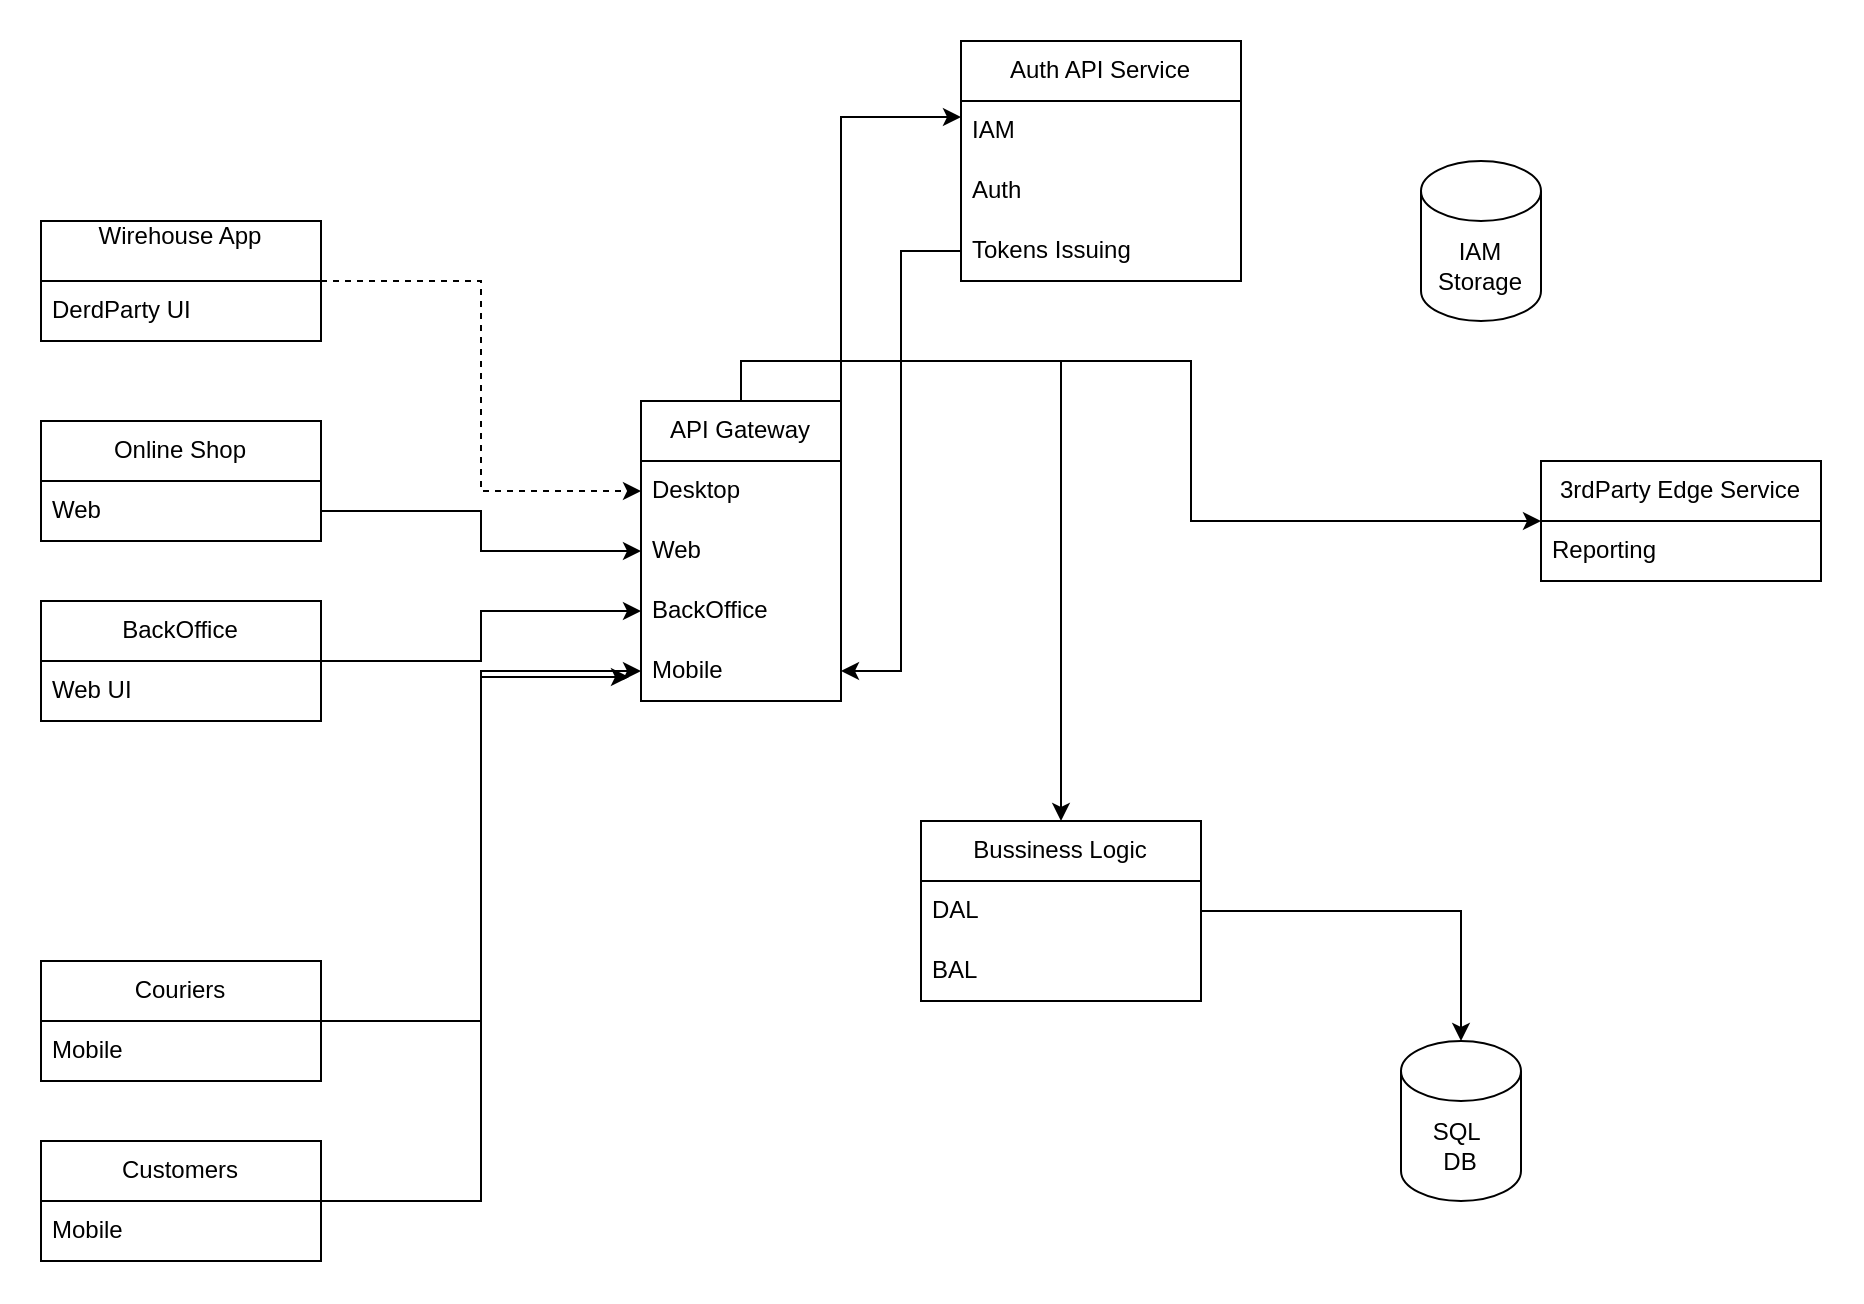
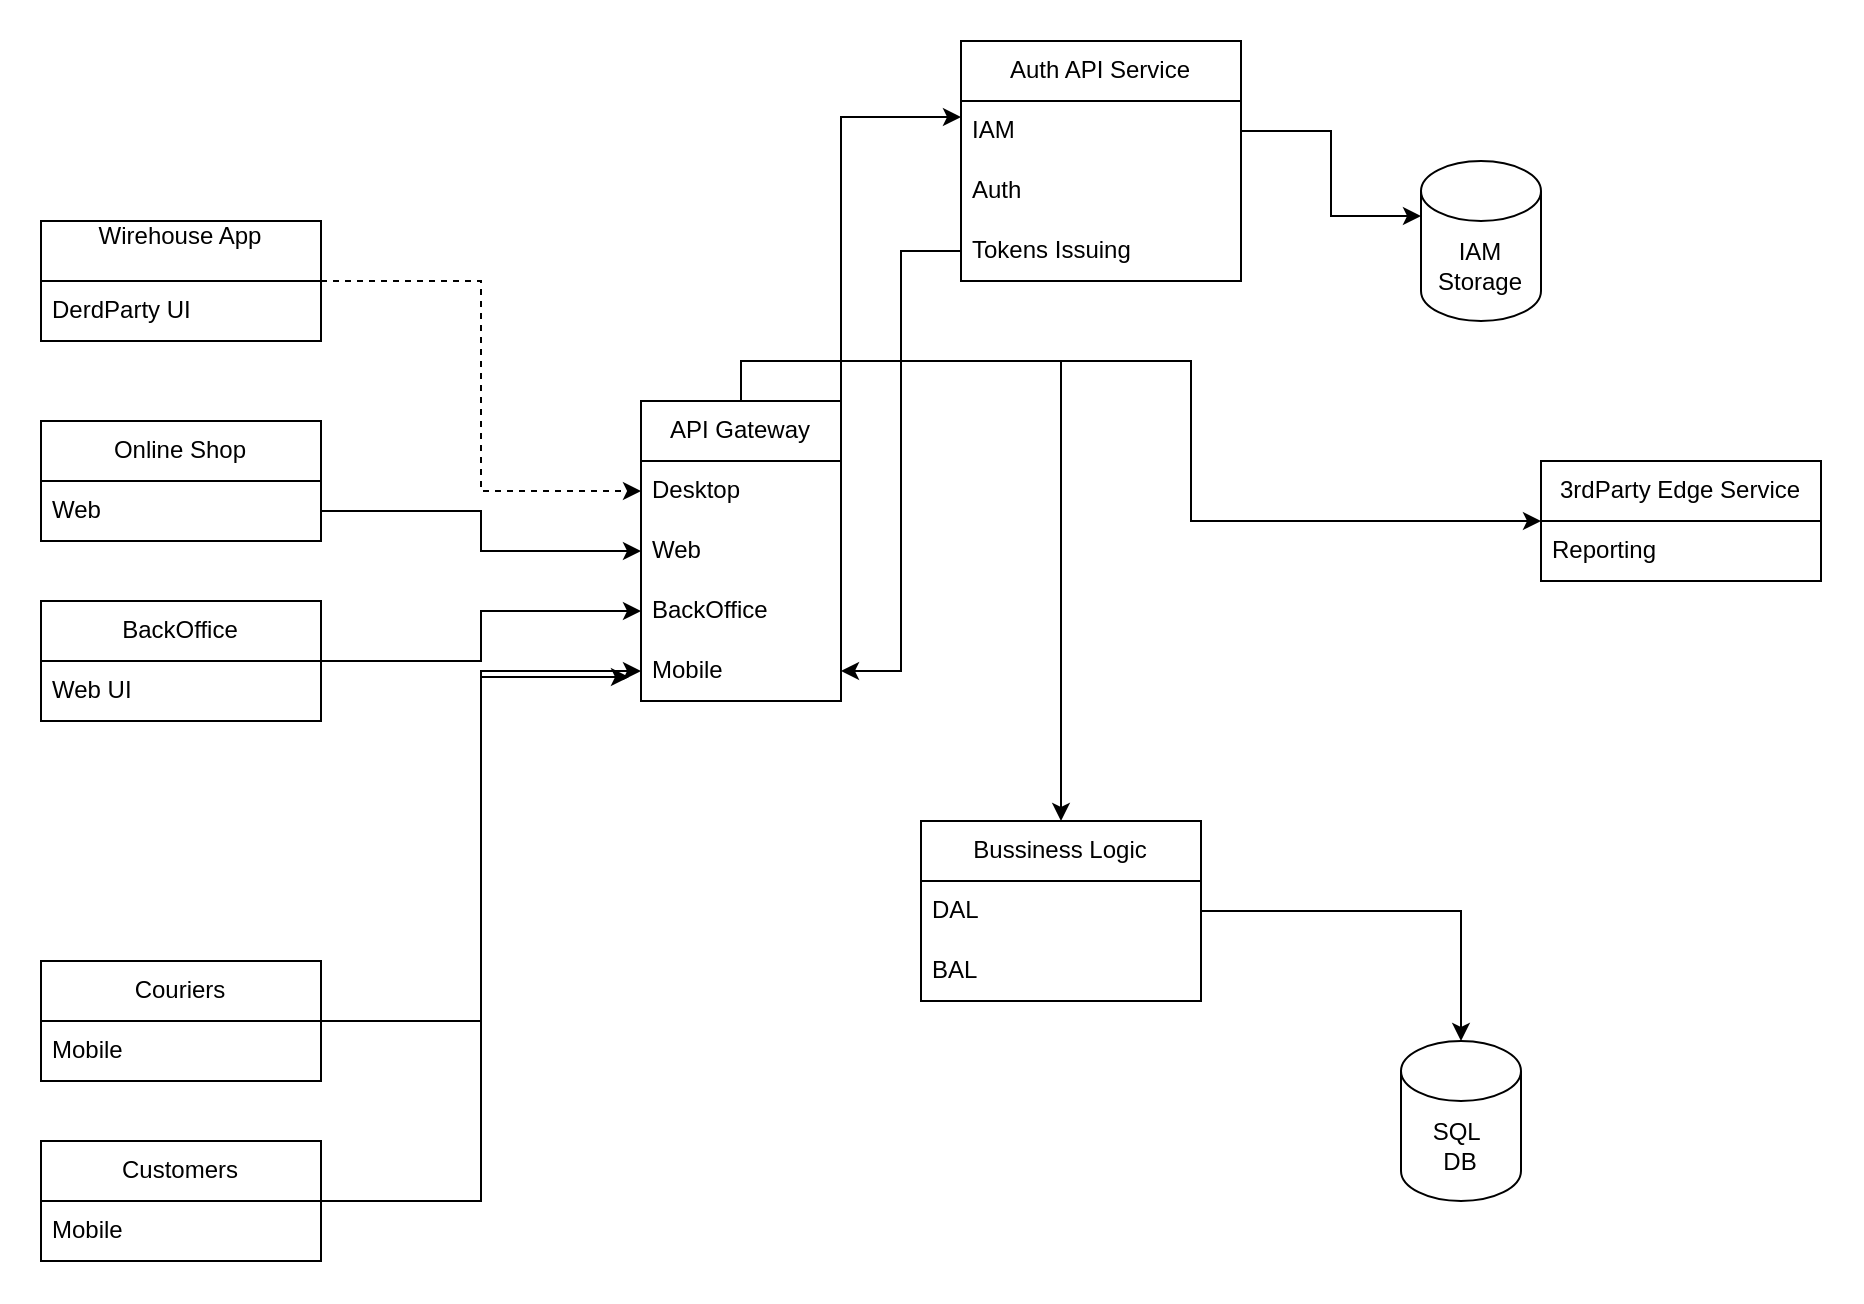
  <mxCell id="0" />
  <mxCell id="1" parent="0" />
  <mxCell id="2" value="IAM Storage" style="shape=cylinder3;whiteSpace=wrap;html=1;boundedLbl=1;backgroundOutline=1;size=15;" vertex="1" parent="1"><mxGeometry x="710" y="80" width="60" height="80" as="geometry" /></mxCell>
  <mxCell id="3" style="edgeStyle=orthogonalEdgeStyle;rounded=0;orthogonalLoop=1;jettySize=auto;html=1;exitX=1;exitY=0.5;exitDx=0;exitDy=0;entryX=0;entryY=0.5;entryDx=0;entryDy=0;dashed=1;" edge="1" parent="1" source="4" target="19"><mxGeometry relative="1" as="geometry" /></mxCell>
  <mxCell id="4" value="Wirehouse App&lt;div&gt;&lt;br&gt;&lt;/div&gt;" style="swimlane;fontStyle=0;childLayout=stackLayout;horizontal=1;startSize=30;horizontalStack=0;resizeParent=1;resizeParentMax=0;resizeLast=0;collapsible=1;marginBottom=0;whiteSpace=wrap;html=1;" vertex="1" parent="1"><mxGeometry x="20" y="110" width="140" height="60" as="geometry" /></mxCell>
  <mxCell id="5" value="De&lt;span style=&quot;background-color: initial;&quot;&gt;rdParty UI&lt;/span&gt;" style="text;strokeColor=none;fillColor=none;align=left;verticalAlign=middle;spacingLeft=4;spacingRight=4;overflow=hidden;points=[[0,0.5],[1,0.5]];portConstraint=eastwest;rotatable=0;whiteSpace=wrap;html=1;" vertex="1" parent="4"><mxGeometry y="30" width="140" height="30" as="geometry" /></mxCell>
  <mxCell id="6" value="Auth API Service" style="swimlane;fontStyle=0;childLayout=stackLayout;horizontal=1;startSize=30;horizontalStack=0;resizeParent=1;resizeParentMax=0;resizeLast=0;collapsible=1;marginBottom=0;whiteSpace=wrap;html=1;" vertex="1" parent="1"><mxGeometry x="480" y="20" width="140" height="120" as="geometry" /></mxCell>
  <mxCell id="7" value="IAM" style="text;strokeColor=none;fillColor=none;align=left;verticalAlign=middle;spacingLeft=4;spacingRight=4;overflow=hidden;points=[[0,0.5],[1,0.5]];portConstraint=eastwest;rotatable=0;whiteSpace=wrap;html=1;" vertex="1" parent="6"><mxGeometry y="30" width="140" height="30" as="geometry" /></mxCell>
  <mxCell id="8" value="Auth" style="text;strokeColor=none;fillColor=none;align=left;verticalAlign=middle;spacingLeft=4;spacingRight=4;overflow=hidden;points=[[0,0.5],[1,0.5]];portConstraint=eastwest;rotatable=0;whiteSpace=wrap;html=1;" vertex="1" parent="6"><mxGeometry y="60" width="140" height="30" as="geometry" /></mxCell>
  <mxCell id="9" value="Tokens Issuing" style="text;strokeColor=none;fillColor=none;align=left;verticalAlign=middle;spacingLeft=4;spacingRight=4;overflow=hidden;points=[[0,0.5],[1,0.5]];portConstraint=eastwest;rotatable=0;whiteSpace=wrap;html=1;" vertex="1" parent="6"><mxGeometry y="90" width="140" height="30" as="geometry" /></mxCell>
  <mxCell id="10" value="SQL&amp;nbsp;&lt;div&gt;DB&lt;/div&gt;" style="shape=cylinder3;whiteSpace=wrap;html=1;boundedLbl=1;backgroundOutline=1;size=15;" vertex="1" parent="1"><mxGeometry x="700" y="520" width="60" height="80" as="geometry" /></mxCell>
  <mxCell id="11" value="3rdParty Edge Service" style="swimlane;fontStyle=0;childLayout=stackLayout;horizontal=1;startSize=30;horizontalStack=0;resizeParent=1;resizeParentMax=0;resizeLast=0;collapsible=1;marginBottom=0;whiteSpace=wrap;html=1;" vertex="1" parent="1"><mxGeometry x="770" y="230" width="140" height="60" as="geometry" /></mxCell>
  <mxCell id="12" value="Reporting" style="text;strokeColor=none;fillColor=none;align=left;verticalAlign=middle;spacingLeft=4;spacingRight=4;overflow=hidden;points=[[0,0.5],[1,0.5]];portConstraint=eastwest;rotatable=0;whiteSpace=wrap;html=1;" vertex="1" parent="11"><mxGeometry y="30" width="140" height="30" as="geometry" /></mxCell>
  <mxCell id="13" value="Bussiness Logic" style="swimlane;fontStyle=0;childLayout=stackLayout;horizontal=1;startSize=30;horizontalStack=0;resizeParent=1;resizeParentMax=0;resizeLast=0;collapsible=1;marginBottom=0;whiteSpace=wrap;html=1;" vertex="1" parent="1"><mxGeometry x="460" y="410" width="140" height="90" as="geometry" /></mxCell>
  <mxCell id="14" value="DAL" style="text;strokeColor=none;fillColor=none;align=left;verticalAlign=middle;spacingLeft=4;spacingRight=4;overflow=hidden;points=[[0,0.5],[1,0.5]];portConstraint=eastwest;rotatable=0;whiteSpace=wrap;html=1;" vertex="1" parent="13"><mxGeometry y="30" width="140" height="30" as="geometry" /></mxCell>
  <mxCell id="15" value="BAL" style="text;strokeColor=none;fillColor=none;align=left;verticalAlign=middle;spacingLeft=4;spacingRight=4;overflow=hidden;points=[[0,0.5],[1,0.5]];portConstraint=eastwest;rotatable=0;whiteSpace=wrap;html=1;" vertex="1" parent="13"><mxGeometry y="60" width="140" height="30" as="geometry" /></mxCell>
  <mxCell id="16" style="edgeStyle=orthogonalEdgeStyle;rounded=0;orthogonalLoop=1;jettySize=auto;html=1;exitX=0.5;exitY=0;exitDx=0;exitDy=0;entryX=0.5;entryY=0;entryDx=0;entryDy=0;" edge="1" parent="1" source="18" target="13"><mxGeometry relative="1" as="geometry" /></mxCell>
  <mxCell id="17" style="edgeStyle=orthogonalEdgeStyle;rounded=0;orthogonalLoop=1;jettySize=auto;html=1;exitX=1;exitY=0;exitDx=0;exitDy=0;" edge="1" parent="1" source="18" target="11"><mxGeometry relative="1" as="geometry" /></mxCell>
  <mxCell id="18" value="API Gateway" style="swimlane;fontStyle=0;childLayout=stackLayout;horizontal=1;startSize=30;horizontalStack=0;resizeParent=1;resizeParentMax=0;resizeLast=0;collapsible=1;marginBottom=0;whiteSpace=wrap;html=1;" vertex="1" parent="1"><mxGeometry x="320" y="200" width="100" height="150" as="geometry"><mxRectangle x="230" y="290" width="110" height="30" as="alternateBounds" /></mxGeometry></mxCell>
  <mxCell id="19" value="Desktop" style="text;strokeColor=none;fillColor=none;align=left;verticalAlign=middle;spacingLeft=4;spacingRight=4;overflow=hidden;points=[[0,0.5],[1,0.5]];portConstraint=eastwest;rotatable=0;whiteSpace=wrap;html=1;" vertex="1" parent="18"><mxGeometry y="30" width="100" height="30" as="geometry" /></mxCell>
  <mxCell id="20" value="Web" style="text;strokeColor=none;fillColor=none;align=left;verticalAlign=middle;spacingLeft=4;spacingRight=4;overflow=hidden;points=[[0,0.5],[1,0.5]];portConstraint=eastwest;rotatable=0;whiteSpace=wrap;html=1;" vertex="1" parent="18"><mxGeometry y="60" width="100" height="30" as="geometry" /></mxCell>
  <mxCell id="21" value="BackOffice" style="text;strokeColor=none;fillColor=none;align=left;verticalAlign=middle;spacingLeft=4;spacingRight=4;overflow=hidden;points=[[0,0.5],[1,0.5]];portConstraint=eastwest;rotatable=0;whiteSpace=wrap;html=1;" vertex="1" parent="18"><mxGeometry y="90" width="100" height="30" as="geometry" /></mxCell>
  <mxCell id="22" value="Mobile" style="text;strokeColor=none;fillColor=none;align=left;verticalAlign=middle;spacingLeft=4;spacingRight=4;overflow=hidden;points=[[0,0.5],[1,0.5]];portConstraint=eastwest;rotatable=0;whiteSpace=wrap;html=1;" vertex="1" parent="18"><mxGeometry y="120" width="100" height="30" as="geometry" /></mxCell>
  <mxCell id="23" value="&lt;div&gt;Online Shop&lt;/div&gt;" style="swimlane;fontStyle=0;childLayout=stackLayout;horizontal=1;startSize=30;horizontalStack=0;resizeParent=1;resizeParentMax=0;resizeLast=0;collapsible=1;marginBottom=0;whiteSpace=wrap;html=1;" vertex="1" parent="1"><mxGeometry x="20" y="210" width="140" height="60" as="geometry" /></mxCell>
  <mxCell id="24" value="Web" style="text;strokeColor=none;fillColor=none;align=left;verticalAlign=middle;spacingLeft=4;spacingRight=4;overflow=hidden;points=[[0,0.5],[1,0.5]];portConstraint=eastwest;rotatable=0;whiteSpace=wrap;html=1;" vertex="1" parent="23"><mxGeometry y="30" width="140" height="30" as="geometry" /></mxCell>
  <mxCell id="25" style="edgeStyle=orthogonalEdgeStyle;rounded=0;orthogonalLoop=1;jettySize=auto;html=1;exitX=1;exitY=0.5;exitDx=0;exitDy=0;" edge="1" parent="1" source="26" target="21"><mxGeometry relative="1" as="geometry" /></mxCell>
  <mxCell id="26" value="&lt;div&gt;BackOffice&lt;/div&gt;" style="swimlane;fontStyle=0;childLayout=stackLayout;horizontal=1;startSize=30;horizontalStack=0;resizeParent=1;resizeParentMax=0;resizeLast=0;collapsible=1;marginBottom=0;whiteSpace=wrap;html=1;" vertex="1" parent="1"><mxGeometry x="20" y="300" width="140" height="60" as="geometry" /></mxCell>
  <mxCell id="27" value="Web UI" style="text;strokeColor=none;fillColor=none;align=left;verticalAlign=middle;spacingLeft=4;spacingRight=4;overflow=hidden;points=[[0,0.5],[1,0.5]];portConstraint=eastwest;rotatable=0;whiteSpace=wrap;html=1;" vertex="1" parent="26"><mxGeometry y="30" width="140" height="30" as="geometry" /></mxCell>
  <mxCell id="28" style="edgeStyle=orthogonalEdgeStyle;rounded=0;orthogonalLoop=1;jettySize=auto;html=1;exitX=1;exitY=0.5;exitDx=0;exitDy=0;entryX=0;entryY=0.5;entryDx=0;entryDy=0;" edge="1" parent="1" source="29" target="22"><mxGeometry relative="1" as="geometry" /></mxCell>
  <mxCell id="29" value="Couriers" style="swimlane;fontStyle=0;childLayout=stackLayout;horizontal=1;startSize=30;horizontalStack=0;resizeParent=1;resizeParentMax=0;resizeLast=0;collapsible=1;marginBottom=0;whiteSpace=wrap;html=1;" vertex="1" parent="1"><mxGeometry x="20" y="480" width="140" height="60" as="geometry" /></mxCell>
  <mxCell id="30" value="Mobile" style="text;strokeColor=none;fillColor=none;align=left;verticalAlign=middle;spacingLeft=4;spacingRight=4;overflow=hidden;points=[[0,0.5],[1,0.5]];portConstraint=eastwest;rotatable=0;whiteSpace=wrap;html=1;" vertex="1" parent="29"><mxGeometry y="30" width="140" height="30" as="geometry" /></mxCell>
  <mxCell id="31" value="Customers" style="swimlane;fontStyle=0;childLayout=stackLayout;horizontal=1;startSize=30;horizontalStack=0;resizeParent=1;resizeParentMax=0;resizeLast=0;collapsible=1;marginBottom=0;whiteSpace=wrap;html=1;" vertex="1" parent="1"><mxGeometry x="20" y="570" width="140" height="60" as="geometry" /></mxCell>
  <mxCell id="32" value="Mobile" style="text;strokeColor=none;fillColor=none;align=left;verticalAlign=middle;spacingLeft=4;spacingRight=4;overflow=hidden;points=[[0,0.5],[1,0.5]];portConstraint=eastwest;rotatable=0;whiteSpace=wrap;html=1;" vertex="1" parent="31"><mxGeometry y="30" width="140" height="30" as="geometry" /></mxCell>
  <mxCell id="33" style="edgeStyle=orthogonalEdgeStyle;rounded=0;orthogonalLoop=1;jettySize=auto;html=1;exitX=1;exitY=0.5;exitDx=0;exitDy=0;entryX=0;entryY=0.5;entryDx=0;entryDy=0;" edge="1" parent="1" source="24" target="20"><mxGeometry relative="1" as="geometry" /></mxCell>
  <mxCell id="34" style="edgeStyle=orthogonalEdgeStyle;rounded=0;orthogonalLoop=1;jettySize=auto;html=1;exitX=1;exitY=0.5;exitDx=0;exitDy=0;entryX=-0.06;entryY=0.6;entryDx=0;entryDy=0;entryPerimeter=0;" edge="1" parent="1" source="31" target="22"><mxGeometry relative="1" as="geometry" /></mxCell>
  <mxCell id="35" style="edgeStyle=orthogonalEdgeStyle;rounded=0;orthogonalLoop=1;jettySize=auto;html=1;exitX=1;exitY=0.5;exitDx=0;exitDy=0;" edge="1" parent="1" source="14" target="10"><mxGeometry relative="1" as="geometry" /></mxCell>
+ <mxCell id="36" style="edgeStyle=orthogonalEdgeStyle;rounded=0;orthogonalLoop=1;jettySize=auto;html=1;exitX=1;exitY=0.5;exitDx=0;exitDy=0;entryX=0;entryY=0;entryDx=0;entryDy=27.5;entryPerimeter=0;" edge="1" parent="1" source="7" target="2"><mxGeometry relative="1" as="geometry" /></mxCell>
  <mxCell id="37" style="edgeStyle=orthogonalEdgeStyle;rounded=0;orthogonalLoop=1;jettySize=auto;html=1;exitX=1;exitY=0;exitDx=0;exitDy=0;entryX=0;entryY=0.267;entryDx=0;entryDy=0;entryPerimeter=0;" edge="1" parent="1" source="18" target="7"><mxGeometry relative="1" as="geometry" /></mxCell>
  <mxCell id="38" style="edgeStyle=orthogonalEdgeStyle;rounded=0;orthogonalLoop=1;jettySize=auto;html=1;exitX=0;exitY=0.5;exitDx=0;exitDy=0;entryX=1;entryY=0.5;entryDx=0;entryDy=0;" edge="1" parent="1" source="9" target="22"><mxGeometry relative="1" as="geometry" /></mxCell>
